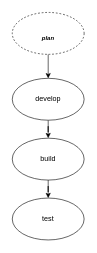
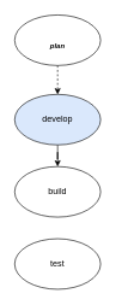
  <mxCell id="0" />
  <mxCell id="1" parent="0" />
- <mxCell id="2" value="" style="edgeStyle=orthogonalEdgeStyle;rounded=0;orthogonalLoop=1;jettySize=auto;html=1;" edge="1" parent="1" source="3" target="5"><mxGeometry relative="1" as="geometry" /></mxCell>
- <mxCell id="3" value="&lt;font size=&quot;1&quot;&gt;plan&lt;/font&gt;" style="ellipse;whiteSpace=wrap;html=1;fontStyle=3;fontSize=30;dashed=1;" vertex="1" parent="1"><mxGeometry x="20" y="20" width="120" height="70" as="geometry" /></mxCell>
+ <mxCell id="2" value="" style="edgeStyle=orthogonalEdgeStyle;rounded=0;orthogonalLoop=1;jettySize=auto;html=1;dashed=1;" edge="1" parent="1" source="3" target="5"><mxGeometry relative="1" as="geometry" /></mxCell>
+ <mxCell id="3" value="&lt;font size=&quot;1&quot;&gt;plan&lt;/font&gt;" style="ellipse;whiteSpace=wrap;html=1;fontStyle=3;fontSize=30;" vertex="1" parent="1"><mxGeometry x="20" y="20" width="120" height="70" as="geometry" /></mxCell>
  <mxCell id="4" value="" style="edgeStyle=orthogonalEdgeStyle;rounded=0;orthogonalLoop=1;jettySize=auto;html=1;" edge="1" parent="1" source="5" target="8"><mxGeometry relative="1" as="geometry" /></mxCell>
- <mxCell id="5" value="develop" style="ellipse;whiteSpace=wrap;html=1;" vertex="1" parent="1"><mxGeometry x="20" y="130" width="120" height="70" as="geometry" /></mxCell>
+ <mxCell id="5" value="develop" style="ellipse;whiteSpace=wrap;html=1;fillColor=#dae8fc;" vertex="1" parent="1"><mxGeometry x="20" y="130" width="120" height="70" as="geometry" /></mxCell>
  <mxCell id="6" style="edgeStyle=orthogonalEdgeStyle;rounded=0;orthogonalLoop=1;jettySize=auto;html=1;exitX=0.5;exitY=1;exitDx=0;exitDy=0;" edge="1" parent="1" source="3" target="3"><mxGeometry relative="1" as="geometry" /></mxCell>
- <mxCell id="7" value="" style="edgeStyle=orthogonalEdgeStyle;rounded=0;orthogonalLoop=1;jettySize=auto;html=1;" edge="1" parent="1" source="8" target="9"><mxGeometry relative="1" as="geometry" /></mxCell>
  <mxCell id="8" value="build" style="ellipse;whiteSpace=wrap;html=1;" vertex="1" parent="1"><mxGeometry x="20" y="230" width="120" height="70" as="geometry" /></mxCell>
  <mxCell id="9" value="test" style="ellipse;whiteSpace=wrap;html=1;" vertex="1" parent="1"><mxGeometry x="20" y="330" width="120" height="70" as="geometry" /></mxCell>
